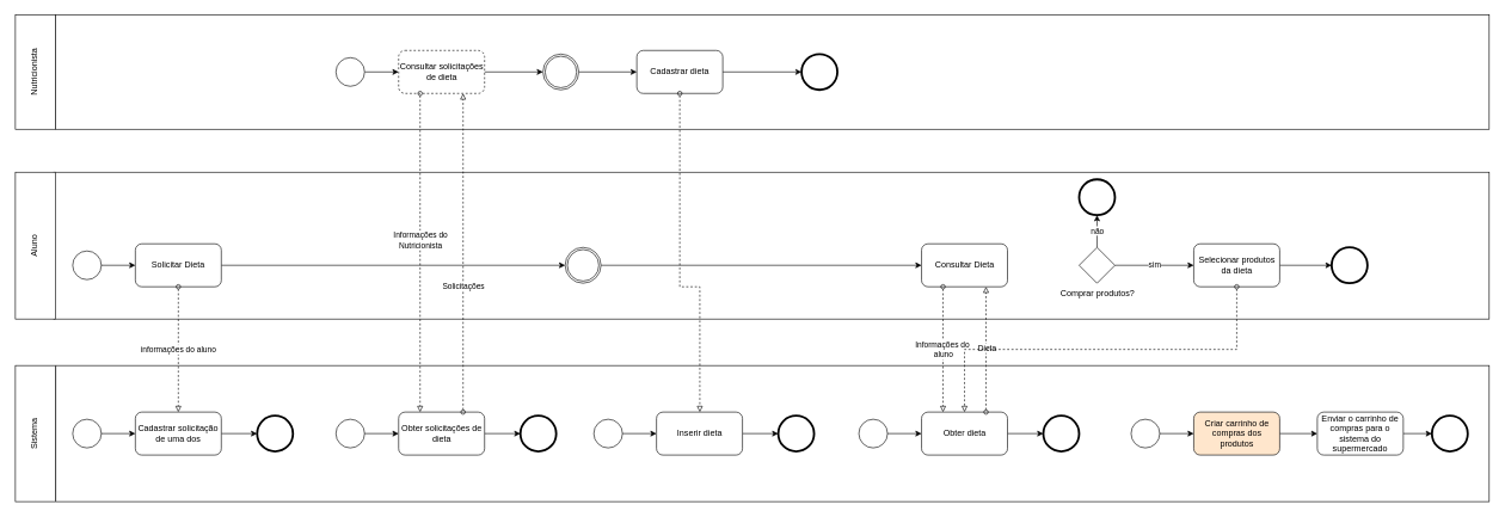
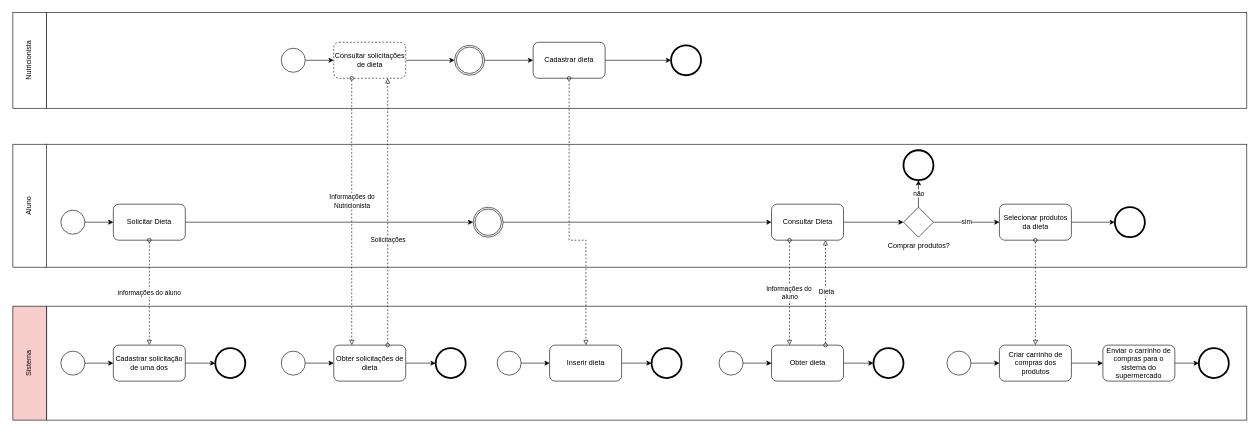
  <mxCell id="0" />
  <mxCell id="1" parent="0" />
  <mxCell id="2" value="" style="rounded=0;whiteSpace=wrap;html=1;gradientColor=none;fillColor=default;" vertex="1" parent="1"><mxGeometry x="77" y="510" width="2001" height="190" as="geometry" /></mxCell>
  <mxCell id="3" value="" style="rounded=0;whiteSpace=wrap;html=1;gradientColor=none;fillColor=default;" parent="1" vertex="1"><mxGeometry x="76.5" y="20" width="2001.5" height="160" as="geometry" /></mxCell>
  <mxCell id="4" value="" style="rounded=0;whiteSpace=wrap;html=1;gradientColor=none;fillColor=default;" parent="1" vertex="1"><mxGeometry x="74" y="240" width="2004" height="205" as="geometry" /></mxCell>
  <mxCell id="5" value="Aluno" style="rounded=0;whiteSpace=wrap;html=1;textDirection=vertical-lr;rotation=-180;" parent="1" vertex="1"><mxGeometry x="20.5" y="240" width="56" height="205" as="geometry" /></mxCell>
  <mxCell id="6" value="" style="ellipse;whiteSpace=wrap;html=1;aspect=fixed;" parent="1" vertex="1"><mxGeometry x="100.5" y="350" width="40" height="40" as="geometry" /></mxCell>
  <mxCell id="7" style="edgeStyle=orthogonalEdgeStyle;rounded=0;orthogonalLoop=1;jettySize=auto;html=1;" edge="1" parent="1" source="8" target="23"><mxGeometry relative="1" as="geometry" /></mxCell>
  <mxCell id="8" value="Solicitar Dieta" style="whiteSpace=wrap;html=1;rounded=1;" parent="1" vertex="1"><mxGeometry x="188" y="340" width="120" height="60" as="geometry" /></mxCell>
  <mxCell id="9" value="" style="edgeStyle=orthogonalEdgeStyle;rounded=0;orthogonalLoop=1;jettySize=auto;html=1;" parent="1" source="6" target="8" edge="1"><mxGeometry relative="1" as="geometry" /></mxCell>
  <mxCell id="10" value="Nutricionista" style="rounded=0;whiteSpace=wrap;html=1;textDirection=vertical-lr;rotation=-180;" parent="1" vertex="1"><mxGeometry x="20.5" y="20" width="56" height="160" as="geometry" /></mxCell>
  <mxCell id="11" value="Consultar solicitações de dieta" style="whiteSpace=wrap;html=1;rounded=1;dashed=1;" parent="1" vertex="1"><mxGeometry x="555.5" y="70" width="120" height="60" as="geometry" /></mxCell>
  <mxCell id="12" value="" style="ellipse;whiteSpace=wrap;html=1;aspect=fixed;strokeWidth=3;" parent="1" vertex="1"><mxGeometry x="1118" y="75" width="50" height="50" as="geometry" /></mxCell>
- <mxCell id="13" value="Sistema" style="rounded=0;whiteSpace=wrap;html=1;textDirection=vertical-lr;rotation=-180;" vertex="1" parent="1"><mxGeometry x="20.5" y="510" width="56" height="190" as="geometry" /></mxCell>
+ <mxCell id="13" value="Sistema" style="rounded=0;whiteSpace=wrap;html=1;textDirection=vertical-lr;rotation=-180;fillColor=#f8cecc;" vertex="1" parent="1"><mxGeometry x="20.5" y="510" width="56" height="190" as="geometry" /></mxCell>
  <mxCell id="14" value="" style="ellipse;whiteSpace=wrap;html=1;aspect=fixed;" vertex="1" parent="1"><mxGeometry x="100.5" y="585" width="40" height="40" as="geometry" /></mxCell>
  <mxCell id="15" value="" style="edgeStyle=orthogonalEdgeStyle;rounded=0;orthogonalLoop=1;jettySize=auto;html=1;entryX=0;entryY=0.5;entryDx=0;entryDy=0;" edge="1" parent="1" source="16" target="18"><mxGeometry relative="1" as="geometry"><mxPoint x="390.5" y="605" as="targetPoint" /></mxGeometry></mxCell>
  <mxCell id="16" value="Cadastrar solicitação de uma dos" style="whiteSpace=wrap;html=1;rounded=1;" vertex="1" parent="1"><mxGeometry x="188" y="575" width="120" height="60" as="geometry" /></mxCell>
  <mxCell id="17" value="" style="edgeStyle=orthogonalEdgeStyle;rounded=0;orthogonalLoop=1;jettySize=auto;html=1;" edge="1" parent="1" source="14" target="16"><mxGeometry relative="1" as="geometry" /></mxCell>
  <mxCell id="18" value="" style="ellipse;whiteSpace=wrap;html=1;aspect=fixed;strokeWidth=3;" vertex="1" parent="1"><mxGeometry x="358" y="580" width="50" height="50" as="geometry" /></mxCell>
  <mxCell id="19" value="informações do aluno" style="edgeStyle=orthogonalEdgeStyle;rounded=0;orthogonalLoop=1;jettySize=auto;html=1;dashed=1;entryX=0.5;entryY=0;entryDx=0;entryDy=0;endArrow=block;endFill=0;startArrow=oval;startFill=0;exitX=0.5;exitY=1;exitDx=0;exitDy=0;" edge="1" parent="1" source="8" target="16"><mxGeometry relative="1" as="geometry"><mxPoint x="258" y="380" as="sourcePoint" /><mxPoint x="779" y="125" as="targetPoint" /></mxGeometry></mxCell>
  <mxCell id="20" style="edgeStyle=orthogonalEdgeStyle;rounded=0;orthogonalLoop=1;jettySize=auto;html=1;" edge="1" parent="1" source="21" target="11"><mxGeometry relative="1" as="geometry" /></mxCell>
  <mxCell id="21" value="" style="ellipse;whiteSpace=wrap;html=1;aspect=fixed;" vertex="1" parent="1"><mxGeometry x="468" y="80" width="40" height="40" as="geometry" /></mxCell>
  <mxCell id="22" style="edgeStyle=orthogonalEdgeStyle;rounded=0;orthogonalLoop=1;jettySize=auto;html=1;" edge="1" parent="1" source="23" target="40"><mxGeometry relative="1" as="geometry" /></mxCell>
  <mxCell id="23" value="" style="points=[[0.145,0.145,0],[0.5,0,0],[0.855,0.145,0],[1,0.5,0],[0.855,0.855,0],[0.5,1,0],[0.145,0.855,0],[0,0.5,0]];shape=mxgraph.bpmn.event;html=1;verticalLabelPosition=bottom;labelBackgroundColor=#ffffff;verticalAlign=top;align=center;perimeter=ellipsePerimeter;outlineConnect=0;aspect=fixed;outline=throwing;symbol=general;" vertex="1" parent="1"><mxGeometry x="788" y="345" width="50" height="50" as="geometry" /></mxCell>
  <mxCell id="24" value="" style="ellipse;whiteSpace=wrap;html=1;aspect=fixed;" vertex="1" parent="1"><mxGeometry x="468" y="585" width="40" height="40" as="geometry" /></mxCell>
  <mxCell id="25" value="" style="edgeStyle=orthogonalEdgeStyle;rounded=0;orthogonalLoop=1;jettySize=auto;html=1;entryX=0;entryY=0.5;entryDx=0;entryDy=0;" edge="1" parent="1" source="26" target="28"><mxGeometry relative="1" as="geometry"><mxPoint x="758" y="605" as="targetPoint" /></mxGeometry></mxCell>
  <mxCell id="26" value="Obter solicitações de dieta" style="whiteSpace=wrap;html=1;rounded=1;" vertex="1" parent="1"><mxGeometry x="555.5" y="575" width="120" height="60" as="geometry" /></mxCell>
  <mxCell id="27" value="" style="edgeStyle=orthogonalEdgeStyle;rounded=0;orthogonalLoop=1;jettySize=auto;html=1;" edge="1" parent="1" source="24" target="26"><mxGeometry relative="1" as="geometry" /></mxCell>
  <mxCell id="28" value="" style="ellipse;whiteSpace=wrap;html=1;aspect=fixed;strokeWidth=3;" vertex="1" parent="1"><mxGeometry x="725.5" y="580" width="50" height="50" as="geometry" /></mxCell>
  <mxCell id="29" value="Informações do&lt;div&gt;Nutricionista&lt;/div&gt;" style="edgeStyle=orthogonalEdgeStyle;rounded=0;orthogonalLoop=1;jettySize=auto;html=1;dashed=1;entryX=0.25;entryY=0;entryDx=0;entryDy=0;endArrow=block;endFill=0;startArrow=oval;startFill=0;exitX=0.25;exitY=1;exitDx=0;exitDy=0;" edge="1" parent="1" source="11" target="26"><mxGeometry x="-0.079" relative="1" as="geometry"><mxPoint x="258" y="390" as="sourcePoint" /><mxPoint x="258" y="585" as="targetPoint" /><mxPoint as="offset" /></mxGeometry></mxCell>
  <mxCell id="30" value="Solicitações" style="edgeStyle=orthogonalEdgeStyle;rounded=0;orthogonalLoop=1;jettySize=auto;html=1;dashed=1;entryX=0.75;entryY=1;entryDx=0;entryDy=0;endArrow=block;endFill=0;startArrow=oval;startFill=0;exitX=0.75;exitY=0;exitDx=0;exitDy=0;" edge="1" parent="1" source="26" target="11"><mxGeometry x="-0.213" relative="1" as="geometry"><mxPoint x="878" y="100" as="sourcePoint" /><mxPoint x="926" y="545" as="targetPoint" /><mxPoint as="offset" /></mxGeometry></mxCell>
  <mxCell id="31" style="edgeStyle=orthogonalEdgeStyle;rounded=0;orthogonalLoop=1;jettySize=auto;html=1;" edge="1" parent="1" source="32" target="12"><mxGeometry relative="1" as="geometry" /></mxCell>
  <mxCell id="32" value="Cadastrar dieta" style="whiteSpace=wrap;html=1;rounded=1;" vertex="1" parent="1"><mxGeometry x="888" y="70" width="120" height="60" as="geometry" /></mxCell>
  <mxCell id="33" value="" style="ellipse;whiteSpace=wrap;html=1;aspect=fixed;" vertex="1" parent="1"><mxGeometry x="828" y="585" width="40" height="40" as="geometry" /></mxCell>
  <mxCell id="34" value="" style="edgeStyle=orthogonalEdgeStyle;rounded=0;orthogonalLoop=1;jettySize=auto;html=1;entryX=0;entryY=0.5;entryDx=0;entryDy=0;" edge="1" parent="1" source="35" target="37"><mxGeometry relative="1" as="geometry"><mxPoint x="1118" y="605" as="targetPoint" /></mxGeometry></mxCell>
  <mxCell id="35" value="Inserir dieta" style="whiteSpace=wrap;html=1;rounded=1;" vertex="1" parent="1"><mxGeometry x="915.5" y="575" width="120" height="60" as="geometry" /></mxCell>
  <mxCell id="36" value="" style="edgeStyle=orthogonalEdgeStyle;rounded=0;orthogonalLoop=1;jettySize=auto;html=1;" edge="1" parent="1" source="33" target="35"><mxGeometry relative="1" as="geometry" /></mxCell>
  <mxCell id="37" value="" style="ellipse;whiteSpace=wrap;html=1;aspect=fixed;strokeWidth=3;" vertex="1" parent="1"><mxGeometry x="1085.5" y="580" width="50" height="50" as="geometry" /></mxCell>
  <mxCell id="38" value="" style="edgeStyle=orthogonalEdgeStyle;rounded=0;orthogonalLoop=1;jettySize=auto;html=1;dashed=1;endArrow=block;endFill=0;startArrow=oval;startFill=0;exitX=0.5;exitY=1;exitDx=0;exitDy=0;" edge="1" parent="1" source="32" target="35"><mxGeometry relative="1" as="geometry"><mxPoint x="596" y="140" as="sourcePoint" /><mxPoint x="596" y="585" as="targetPoint" /><Array as="points"><mxPoint x="948" y="400" /><mxPoint x="976" y="400" /></Array></mxGeometry></mxCell>
+ <mxCell id="39" style="edgeStyle=orthogonalEdgeStyle;rounded=0;orthogonalLoop=1;jettySize=auto;html=1;" edge="1" parent="1" source="40" target="54"><mxGeometry relative="1" as="geometry"><mxPoint x="1498" y="350" as="targetPoint" /></mxGeometry></mxCell>
  <mxCell id="40" value="Consultar Dieta" style="whiteSpace=wrap;html=1;rounded=1;" vertex="1" parent="1"><mxGeometry x="1285.5" y="340" width="120" height="60" as="geometry" /></mxCell>
  <mxCell id="41" value="" style="ellipse;whiteSpace=wrap;html=1;aspect=fixed;" vertex="1" parent="1"><mxGeometry x="1198" y="585" width="40" height="40" as="geometry" /></mxCell>
  <mxCell id="42" value="" style="edgeStyle=orthogonalEdgeStyle;rounded=0;orthogonalLoop=1;jettySize=auto;html=1;entryX=0;entryY=0.5;entryDx=0;entryDy=0;" edge="1" parent="1" source="43" target="45"><mxGeometry relative="1" as="geometry"><mxPoint x="1488" y="605" as="targetPoint" /></mxGeometry></mxCell>
  <mxCell id="43" value="Obter dieta" style="whiteSpace=wrap;html=1;rounded=1;" vertex="1" parent="1"><mxGeometry x="1285.5" y="575" width="120" height="60" as="geometry" /></mxCell>
  <mxCell id="44" value="" style="edgeStyle=orthogonalEdgeStyle;rounded=0;orthogonalLoop=1;jettySize=auto;html=1;" edge="1" parent="1" source="41" target="43"><mxGeometry relative="1" as="geometry" /></mxCell>
  <mxCell id="45" value="" style="ellipse;whiteSpace=wrap;html=1;aspect=fixed;strokeWidth=3;" vertex="1" parent="1"><mxGeometry x="1455.5" y="580" width="50" height="50" as="geometry" /></mxCell>
  <mxCell id="46" value="Informações do&amp;nbsp;&lt;div&gt;aluno&lt;/div&gt;" style="edgeStyle=orthogonalEdgeStyle;rounded=0;orthogonalLoop=1;jettySize=auto;html=1;dashed=1;entryX=0.25;entryY=0;entryDx=0;entryDy=0;endArrow=block;endFill=0;startArrow=oval;startFill=0;exitX=0.25;exitY=1;exitDx=0;exitDy=0;" edge="1" parent="1" source="40" target="43"><mxGeometry relative="1" as="geometry"><mxPoint x="596" y="140" as="sourcePoint" /><mxPoint x="596" y="585" as="targetPoint" /></mxGeometry></mxCell>
  <mxCell id="47" style="edgeStyle=orthogonalEdgeStyle;rounded=0;orthogonalLoop=1;jettySize=auto;html=1;dashed=1;entryX=0.75;entryY=1;entryDx=0;entryDy=0;endArrow=block;endFill=0;startArrow=oval;startFill=0;exitX=0.75;exitY=0;exitDx=0;exitDy=0;" edge="1" parent="1" source="43" target="40"><mxGeometry relative="1" as="geometry"><mxPoint x="1326" y="390" as="sourcePoint" /><mxPoint x="1326" y="585" as="targetPoint" /></mxGeometry></mxCell>
  <mxCell id="48" value="Dieta" style="edgeLabel;html=1;align=center;verticalAlign=middle;resizable=0;points=[];" vertex="1" connectable="0" parent="47"><mxGeometry x="0.032" y="-1" relative="1" as="geometry"><mxPoint as="offset" /></mxGeometry></mxCell>
  <mxCell id="49" style="edgeStyle=orthogonalEdgeStyle;rounded=0;orthogonalLoop=1;jettySize=auto;html=1;" edge="1" parent="1" source="50" target="32"><mxGeometry relative="1" as="geometry" /></mxCell>
  <mxCell id="50" value="" style="points=[[0.145,0.145,0],[0.5,0,0],[0.855,0.145,0],[1,0.5,0],[0.855,0.855,0],[0.5,1,0],[0.145,0.855,0],[0,0.5,0]];shape=mxgraph.bpmn.event;html=1;verticalLabelPosition=bottom;labelBackgroundColor=#ffffff;verticalAlign=top;align=center;perimeter=ellipsePerimeter;outlineConnect=0;aspect=fixed;outline=throwing;symbol=general;" vertex="1" parent="1"><mxGeometry x="757" y="75" width="50" height="50" as="geometry" /></mxCell>
  <mxCell id="51" style="edgeStyle=orthogonalEdgeStyle;rounded=0;orthogonalLoop=1;jettySize=auto;html=1;entryX=0;entryY=0.5;entryDx=0;entryDy=0;entryPerimeter=0;" edge="1" parent="1" source="11" target="50"><mxGeometry relative="1" as="geometry" /></mxCell>
  <mxCell id="52" value="sim" style="edgeStyle=orthogonalEdgeStyle;rounded=0;orthogonalLoop=1;jettySize=auto;html=1;" edge="1" parent="1" source="54" target="56"><mxGeometry relative="1" as="geometry" /></mxCell>
  <mxCell id="53" value="não" style="edgeStyle=orthogonalEdgeStyle;rounded=0;orthogonalLoop=1;jettySize=auto;html=1;" edge="1" parent="1" source="54" target="57"><mxGeometry relative="1" as="geometry" /></mxCell>
  <mxCell id="54" value="Comprar produtos?" style="points=[[0.25,0.25,0],[0.5,0,0],[0.75,0.25,0],[1,0.5,0],[0.75,0.75,0],[0.5,1,0],[0.25,0.75,0],[0,0.5,0]];shape=mxgraph.bpmn.gateway2;html=1;verticalLabelPosition=bottom;labelBackgroundColor=#ffffff;verticalAlign=top;align=center;perimeter=rhombusPerimeter;outlineConnect=0;outline=none;symbol=none;" vertex="1" parent="1"><mxGeometry x="1505.5" y="345" width="50" height="50" as="geometry" /></mxCell>
  <mxCell id="55" style="edgeStyle=orthogonalEdgeStyle;rounded=0;orthogonalLoop=1;jettySize=auto;html=1;" edge="1" parent="1" source="56" target="66"><mxGeometry relative="1" as="geometry" /></mxCell>
  <mxCell id="56" value="Selecionar produtos da dieta" style="whiteSpace=wrap;html=1;rounded=1;" vertex="1" parent="1"><mxGeometry x="1665.5" y="340" width="120" height="60" as="geometry" /></mxCell>
  <mxCell id="57" value="" style="ellipse;whiteSpace=wrap;html=1;aspect=fixed;strokeWidth=3;" vertex="1" parent="1"><mxGeometry x="1505.5" y="250" width="50" height="50" as="geometry" /></mxCell>
  <mxCell id="58" value="" style="ellipse;whiteSpace=wrap;html=1;aspect=fixed;" vertex="1" parent="1"><mxGeometry x="1578" y="585" width="40" height="40" as="geometry" /></mxCell>
  <mxCell id="59" value="" style="edgeStyle=orthogonalEdgeStyle;rounded=0;orthogonalLoop=1;jettySize=auto;html=1;" edge="1" parent="1" source="60" target="64"><mxGeometry relative="1" as="geometry"><mxPoint x="1835.5" y="605" as="targetPoint" /></mxGeometry></mxCell>
- <mxCell id="60" value="Criar carrinho de compras dos produtos" style="whiteSpace=wrap;html=1;rounded=1;fillColor=#ffe6cc;" vertex="1" parent="1"><mxGeometry x="1665.5" y="575" width="120" height="60" as="geometry" /></mxCell>
+ <mxCell id="60" value="Criar carrinho de compras dos produtos" style="whiteSpace=wrap;html=1;rounded=1;" vertex="1" parent="1"><mxGeometry x="1665.5" y="575" width="120" height="60" as="geometry" /></mxCell>
  <mxCell id="61" value="" style="edgeStyle=orthogonalEdgeStyle;rounded=0;orthogonalLoop=1;jettySize=auto;html=1;" edge="1" parent="1" source="58" target="60"><mxGeometry relative="1" as="geometry" /></mxCell>
- <mxCell id="62" style="edgeStyle=orthogonalEdgeStyle;rounded=0;orthogonalLoop=1;jettySize=auto;html=1;dashed=1;endArrow=block;endFill=0;startArrow=oval;startFill=0;exitX=0.5;exitY=1;exitDx=0;exitDy=0;" edge="1" parent="1" source="56" target="43"><mxGeometry relative="1" as="geometry"><mxPoint x="1326" y="410" as="sourcePoint" /><mxPoint x="1326" y="585" as="targetPoint" /></mxGeometry></mxCell>
+ <mxCell id="62" style="edgeStyle=orthogonalEdgeStyle;rounded=0;orthogonalLoop=1;jettySize=auto;html=1;dashed=1;entryX=0.5;entryY=0;entryDx=0;entryDy=0;endArrow=block;endFill=0;startArrow=oval;startFill=0;exitX=0.5;exitY=1;exitDx=0;exitDy=0;" edge="1" parent="1" source="56" target="60"><mxGeometry relative="1" as="geometry"><mxPoint x="1326" y="410" as="sourcePoint" /><mxPoint x="1326" y="585" as="targetPoint" /></mxGeometry></mxCell>
  <mxCell id="63" style="edgeStyle=orthogonalEdgeStyle;rounded=0;orthogonalLoop=1;jettySize=auto;html=1;" edge="1" parent="1" source="64" target="65"><mxGeometry relative="1" as="geometry" /></mxCell>
  <mxCell id="64" value="Enviar o carrinho de compras para o sistema do supermercado" style="whiteSpace=wrap;html=1;rounded=1;" vertex="1" parent="1"><mxGeometry x="1838" y="575" width="120" height="60" as="geometry" /></mxCell>
  <mxCell id="65" value="" style="ellipse;whiteSpace=wrap;html=1;aspect=fixed;strokeWidth=3;" vertex="1" parent="1"><mxGeometry x="1998" y="580" width="50" height="50" as="geometry" /></mxCell>
  <mxCell id="66" value="" style="ellipse;whiteSpace=wrap;html=1;aspect=fixed;strokeWidth=3;" vertex="1" parent="1"><mxGeometry x="1858" y="345" width="50" height="50" as="geometry" /></mxCell>
